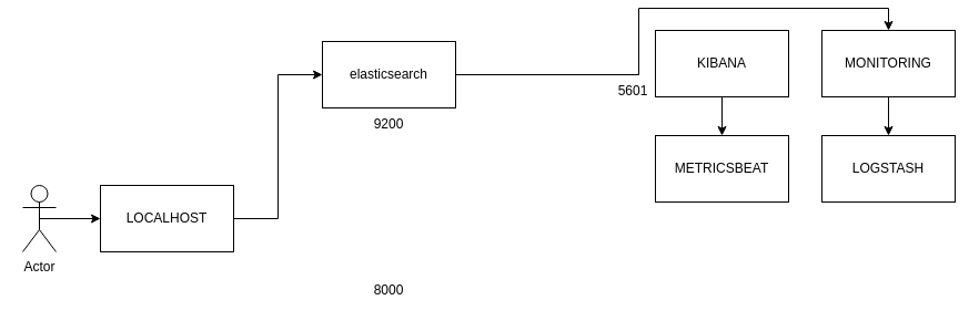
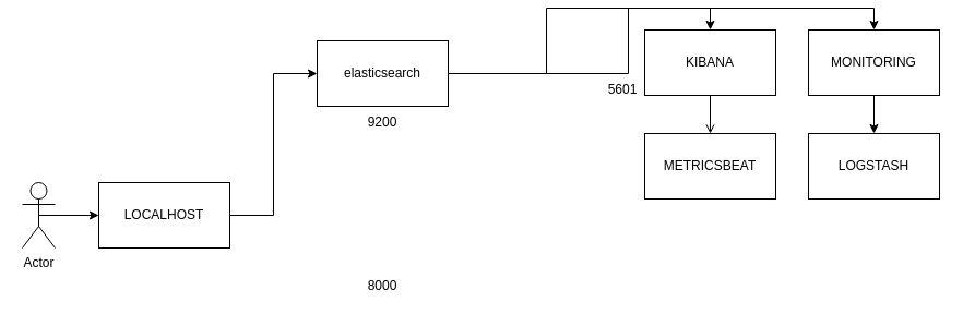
  <mxCell id="0" />
  <mxCell id="1" parent="0" />
  <mxCell id="2" style="edgeStyle=orthogonalEdgeStyle;rounded=0;orthogonalLoop=1;jettySize=auto;html=1;exitX=0.5;exitY=0.5;exitDx=0;exitDy=0;exitPerimeter=0;entryX=0;entryY=0.5;entryDx=0;entryDy=0;" edge="1" parent="1" source="3" target="5"><mxGeometry relative="1" as="geometry" /></mxCell>
  <mxCell id="3" value="Actor" style="shape=umlActor;verticalLabelPosition=bottom;verticalAlign=top;html=1;outlineConnect=0;" vertex="1" parent="1"><mxGeometry x="20" y="160" width="30" height="60" as="geometry" /></mxCell>
  <mxCell id="4" style="edgeStyle=orthogonalEdgeStyle;rounded=0;orthogonalLoop=1;jettySize=auto;html=1;entryX=0;entryY=0.5;entryDx=0;entryDy=0;" edge="1" parent="1" source="5" target="8"><mxGeometry relative="1" as="geometry" /></mxCell>
  <mxCell id="5" value="LOCALHOST" style="rounded=0;whiteSpace=wrap;html=1;" vertex="1" parent="1"><mxGeometry x="90" y="160" width="120" height="60" as="geometry" /></mxCell>
+ <mxCell id="6" style="edgeStyle=orthogonalEdgeStyle;rounded=0;orthogonalLoop=1;jettySize=auto;html=1;entryX=0.5;entryY=0;entryDx=0;entryDy=0;" edge="1" parent="1" source="8" target="10"><mxGeometry relative="1" as="geometry" /></mxCell>
  <mxCell id="7" style="edgeStyle=orthogonalEdgeStyle;rounded=0;orthogonalLoop=1;jettySize=auto;html=1;entryX=0.5;entryY=0;entryDx=0;entryDy=0;" edge="1" parent="1" source="8" target="12"><mxGeometry relative="1" as="geometry" /></mxCell>
  <mxCell id="8" value="elasticsearch" style="rounded=0;whiteSpace=wrap;html=1;" vertex="1" parent="1"><mxGeometry x="290" y="30" width="120" height="60" as="geometry" /></mxCell>
- <mxCell id="9" style="edgeStyle=orthogonalEdgeStyle;rounded=0;orthogonalLoop=1;jettySize=auto;html=1;entryX=0.5;entryY=0;entryDx=0;entryDy=0;" edge="1" parent="1" source="10" target="13"><mxGeometry relative="1" as="geometry" /></mxCell>
+ <mxCell id="9" style="edgeStyle=orthogonalEdgeStyle;rounded=0;orthogonalLoop=1;jettySize=auto;html=1;entryX=0.5;entryY=0;entryDx=0;entryDy=0;endArrow=open;" edge="1" parent="1" source="10" target="13"><mxGeometry relative="1" as="geometry" /></mxCell>
  <mxCell id="10" value="KIBANA" style="rounded=0;whiteSpace=wrap;html=1;" vertex="1" parent="1"><mxGeometry x="590" y="20" width="120" height="60" as="geometry" /></mxCell>
  <mxCell id="11" style="edgeStyle=orthogonalEdgeStyle;rounded=0;orthogonalLoop=1;jettySize=auto;html=1;" edge="1" parent="1" source="12" target="14"><mxGeometry relative="1" as="geometry" /></mxCell>
  <mxCell id="12" value="MONITORING" style="rounded=0;whiteSpace=wrap;html=1;" vertex="1" parent="1"><mxGeometry x="740" y="20" width="120" height="60" as="geometry" /></mxCell>
  <mxCell id="13" value="METRICSBEAT" style="rounded=0;whiteSpace=wrap;html=1;" vertex="1" parent="1"><mxGeometry x="590" y="115" width="120" height="60" as="geometry" /></mxCell>
  <mxCell id="14" value="LOGSTASH" style="rounded=0;whiteSpace=wrap;html=1;" vertex="1" parent="1"><mxGeometry x="740" y="115" width="120" height="60" as="geometry" /></mxCell>
  <mxCell id="15" value="9200" style="text;html=1;strokeColor=none;fillColor=none;align=center;verticalAlign=middle;whiteSpace=wrap;rounded=0;" vertex="1" parent="1"><mxGeometry x="320" y="90" width="60" height="30" as="geometry" /></mxCell>
  <mxCell id="16" value="8000" style="text;html=1;strokeColor=none;fillColor=none;align=center;verticalAlign=middle;whiteSpace=wrap;rounded=0;" vertex="1" parent="1"><mxGeometry x="320" y="240" width="60" height="30" as="geometry" /></mxCell>
  <mxCell id="17" value="5601" style="text;html=1;strokeColor=none;fillColor=none;align=center;verticalAlign=middle;whiteSpace=wrap;rounded=0;" vertex="1" parent="1"><mxGeometry x="540" y="60" width="60" height="30" as="geometry" /></mxCell>
